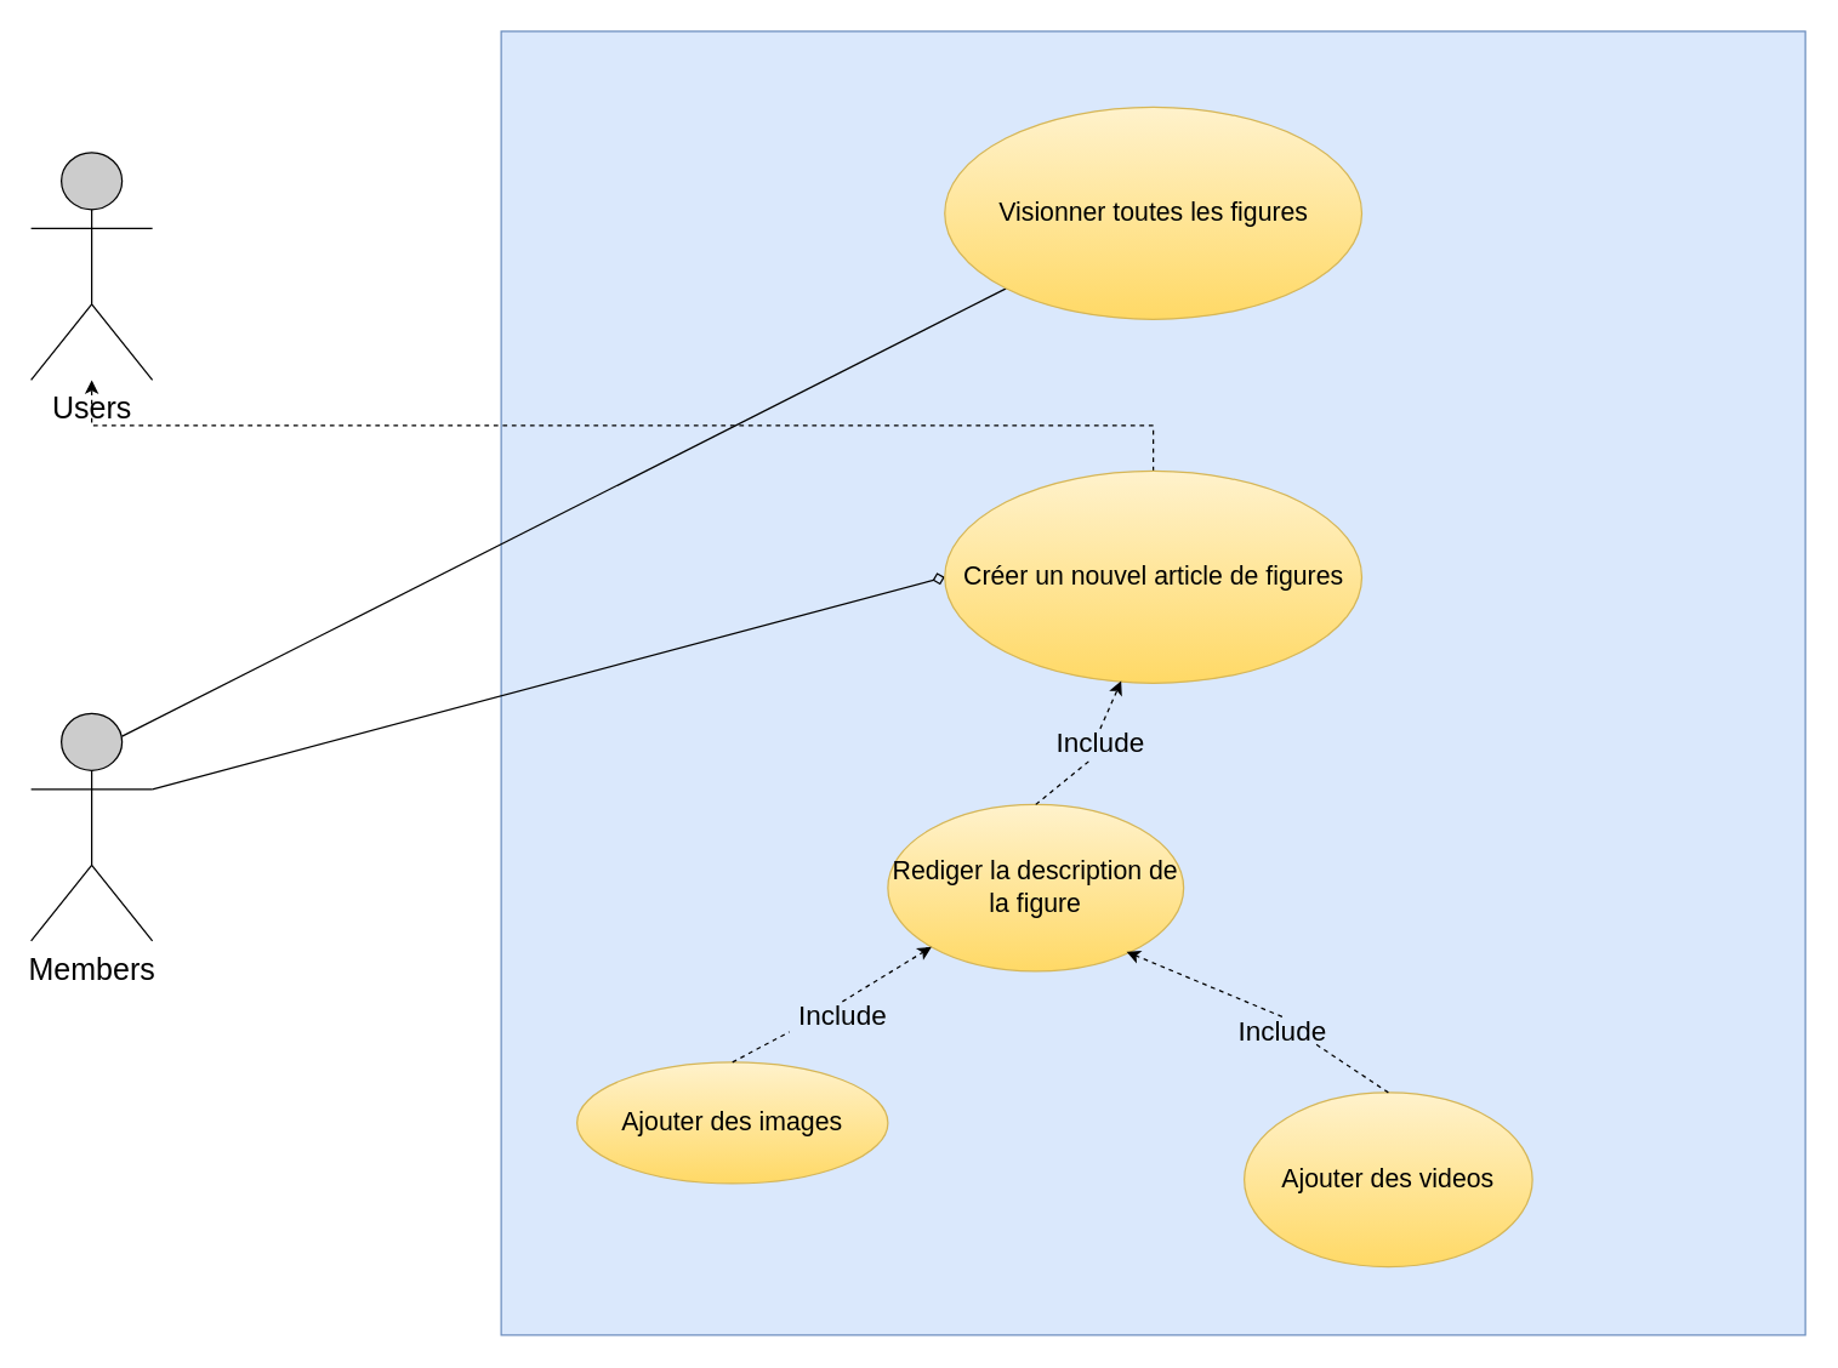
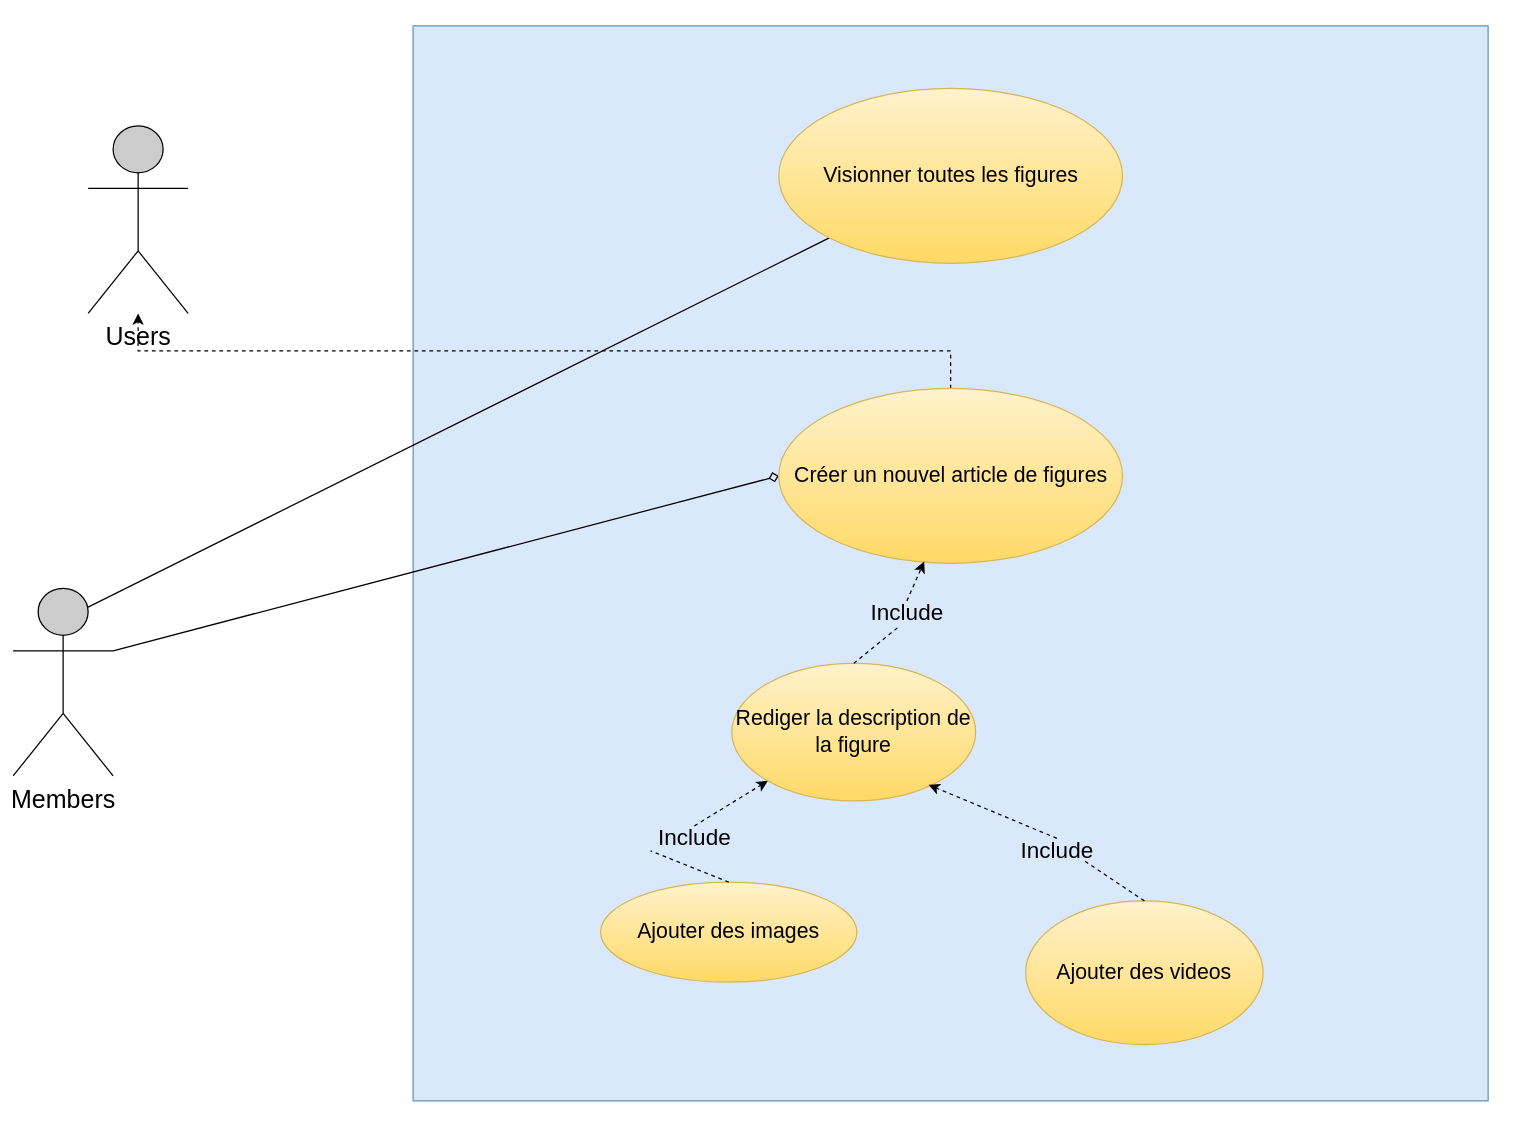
  <mxCell id="0" />
  <mxCell id="1" parent="0" />
  <mxCell id="2" value="" style="whiteSpace=wrap;html=1;aspect=fixed;fillColor=#dae8fc;strokeColor=#6c8ebf;" vertex="1" parent="1"><mxGeometry x="330" y="20" width="860" height="860" as="geometry" /></mxCell>
- <mxCell id="3" value="&lt;font style=&quot;font-size: 20px&quot;&gt;Users&lt;/font&gt;" style="shape=umlActor;verticalLabelPosition=bottom;verticalAlign=top;html=1;outlineConnect=0;fillColor=#CCCCCC;" vertex="1" parent="1"><mxGeometry x="20" y="100" width="80" height="150" as="geometry" /></mxCell>
+ <mxCell id="3" value="&lt;font style=&quot;font-size: 20px&quot;&gt;Users&lt;/font&gt;" style="shape=umlActor;verticalLabelPosition=bottom;verticalAlign=top;html=1;outlineConnect=0;fillColor=#CCCCCC;" vertex="1" parent="1"><mxGeometry x="70" y="100" width="80" height="150" as="geometry" /></mxCell>
  <mxCell id="4" style="edgeStyle=none;rounded=0;orthogonalLoop=1;jettySize=auto;html=1;exitX=1;exitY=0.333;exitDx=0;exitDy=0;exitPerimeter=0;entryX=0;entryY=0.5;entryDx=0;entryDy=0;endArrow=diamond;endFill=0;" edge="1" parent="1" source="6" target="9"><mxGeometry relative="1" as="geometry" /></mxCell>
  <mxCell id="5" style="edgeStyle=none;rounded=0;orthogonalLoop=1;jettySize=auto;html=1;exitX=0.75;exitY=0.1;exitDx=0;exitDy=0;exitPerimeter=0;entryX=0;entryY=1;entryDx=0;entryDy=0;endArrow=none;endFill=0;" edge="1" parent="1" source="6" target="7"><mxGeometry relative="1" as="geometry" /></mxCell>
- <mxCell id="6" value="&lt;font style=&quot;font-size: 20px&quot;&gt;Members&lt;/font&gt;" style="shape=umlActor;verticalLabelPosition=bottom;verticalAlign=top;html=1;outlineConnect=0;fillColor=#CCCCCC;" vertex="1" parent="1"><mxGeometry x="20" y="470" width="80" height="150" as="geometry" /></mxCell>
+ <mxCell id="6" value="&lt;font style=&quot;font-size: 20px&quot;&gt;Members&lt;/font&gt;" style="shape=umlActor;verticalLabelPosition=bottom;verticalAlign=top;html=1;outlineConnect=0;fillColor=#CCCCCC;" vertex="1" parent="1"><mxGeometry x="10" y="470" width="80" height="150" as="geometry" /></mxCell>
  <mxCell id="7" value="&lt;font style=&quot;font-size: 17px&quot;&gt;Visionner toutes les figures&lt;/font&gt;" style="ellipse;whiteSpace=wrap;html=1;fillColor=#fff2cc;gradientColor=#ffd966;strokeColor=#d6b656;" vertex="1" parent="1"><mxGeometry x="622.5" y="70" width="275" height="140" as="geometry" /></mxCell>
  <mxCell id="8" style="edgeStyle=orthogonalEdgeStyle;rounded=0;orthogonalLoop=1;jettySize=auto;html=1;exitX=0.5;exitY=0;exitDx=0;exitDy=0;dashed=1;" edge="1" parent="1" source="9" target="3"><mxGeometry relative="1" as="geometry" /></mxCell>
  <mxCell id="9" value="&lt;font style=&quot;font-size: 17px&quot;&gt;Créer un nouvel article de figures&lt;/font&gt;" style="ellipse;whiteSpace=wrap;html=1;fillColor=#fff2cc;gradientColor=#ffd966;strokeColor=#d6b656;" vertex="1" parent="1"><mxGeometry x="622.5" y="310" width="275" height="140" as="geometry" /></mxCell>
  <mxCell id="10" style="rounded=0;orthogonalLoop=1;jettySize=auto;html=1;exitX=0.5;exitY=0;exitDx=0;exitDy=0;entryX=0.423;entryY=0.99;entryDx=0;entryDy=0;entryPerimeter=0;dashed=1;" edge="1" parent="1" source="20" target="9"><mxGeometry relative="1" as="geometry" /></mxCell>
  <mxCell id="11" value="&lt;font style=&quot;font-size: 17px&quot;&gt;Rediger la description de la figure&lt;/font&gt;" style="ellipse;whiteSpace=wrap;html=1;fillColor=#fff2cc;gradientColor=#ffd966;strokeColor=#d6b656;" vertex="1" parent="1"><mxGeometry x="585" y="530" width="195" height="110" as="geometry" /></mxCell>
  <mxCell id="12" style="rounded=0;orthogonalLoop=1;jettySize=auto;html=1;exitX=0.5;exitY=0;exitDx=0;exitDy=0;entryX=0;entryY=1;entryDx=0;entryDy=0;dashed=1;" edge="1" parent="1" source="16" target="11"><mxGeometry relative="1" as="geometry" /></mxCell>
- <mxCell id="13" value="&lt;font style=&quot;font-size: 17px&quot;&gt;Ajouter des images&lt;/font&gt;" style="ellipse;whiteSpace=wrap;html=1;fillColor=#fff2cc;gradientColor=#ffd966;strokeColor=#d6b656;" vertex="1" parent="1"><mxGeometry x="380" y="700" width="205" height="80" as="geometry" /></mxCell>
+ <mxCell id="13" value="&lt;font style=&quot;font-size: 17px&quot;&gt;Ajouter des images&lt;/font&gt;" style="ellipse;whiteSpace=wrap;html=1;fillColor=#fff2cc;gradientColor=#ffd966;strokeColor=#d6b656;" vertex="1" parent="1"><mxGeometry x="480" y="705" width="205" height="80" as="geometry" /></mxCell>
  <mxCell id="14" style="rounded=0;orthogonalLoop=1;jettySize=auto;html=1;exitX=0.5;exitY=0;exitDx=0;exitDy=0;entryX=0.807;entryY=0.883;entryDx=0;entryDy=0;entryPerimeter=0;dashed=1;" edge="1" parent="1" source="18" target="11"><mxGeometry relative="1" as="geometry" /></mxCell>
  <mxCell id="15" value="&lt;font style=&quot;font-size: 17px&quot;&gt;Ajouter des videos&lt;/font&gt;" style="ellipse;whiteSpace=wrap;html=1;fillColor=#fff2cc;gradientColor=#ffd966;strokeColor=#d6b656;" vertex="1" parent="1"><mxGeometry x="820" y="720" width="190" height="115" as="geometry" /></mxCell>
  <mxCell id="16" value="&lt;font style=&quot;font-size: 18px&quot;&gt;Include&lt;/font&gt;" style="text;html=1;align=center;verticalAlign=middle;resizable=0;points=[];autosize=1;" vertex="1" parent="1"><mxGeometry x="520" y="660" width="70" height="20" as="geometry" /></mxCell>
  <mxCell id="17" style="rounded=0;orthogonalLoop=1;jettySize=auto;html=1;exitX=0.5;exitY=0;exitDx=0;exitDy=0;entryX=0;entryY=1;entryDx=0;entryDy=0;dashed=1;endArrow=none;endFill=0;" edge="1" parent="1" source="13" target="16"><mxGeometry relative="1" as="geometry"><mxPoint x="482.5" y="700" as="sourcePoint" /><mxPoint x="621.288" y="623.748" as="targetPoint" /></mxGeometry></mxCell>
  <mxCell id="18" value="&lt;font style=&quot;font-size: 18px&quot;&gt;Include&lt;/font&gt;" style="text;html=1;align=center;verticalAlign=middle;resizable=0;points=[];autosize=1;" vertex="1" parent="1"><mxGeometry x="810" y="670" width="70" height="20" as="geometry" /></mxCell>
  <mxCell id="19" style="rounded=0;orthogonalLoop=1;jettySize=auto;html=1;exitX=0.5;exitY=0;exitDx=0;exitDy=0;entryX=0.807;entryY=0.883;entryDx=0;entryDy=0;entryPerimeter=0;dashed=1;endArrow=none;endFill=0;" edge="1" parent="1" source="15" target="18"><mxGeometry relative="1" as="geometry"><mxPoint x="885" y="710" as="sourcePoint" /><mxPoint x="786.75" y="627.13" as="targetPoint" /></mxGeometry></mxCell>
  <mxCell id="20" value="&lt;font style=&quot;font-size: 18px&quot;&gt;Include&lt;/font&gt;" style="text;html=1;align=center;verticalAlign=middle;resizable=0;points=[];autosize=1;" vertex="1" parent="1"><mxGeometry x="690" y="480" width="70" height="20" as="geometry" /></mxCell>
  <mxCell id="21" style="rounded=0;orthogonalLoop=1;jettySize=auto;html=1;exitX=0.5;exitY=0;exitDx=0;exitDy=0;entryX=0.423;entryY=0.99;entryDx=0;entryDy=0;entryPerimeter=0;dashed=1;endArrow=none;endFill=0;" edge="1" parent="1" source="11" target="20"><mxGeometry relative="1" as="geometry"><mxPoint x="710" y="530" as="sourcePoint" /><mxPoint x="738.825" y="448.6" as="targetPoint" /></mxGeometry></mxCell>
